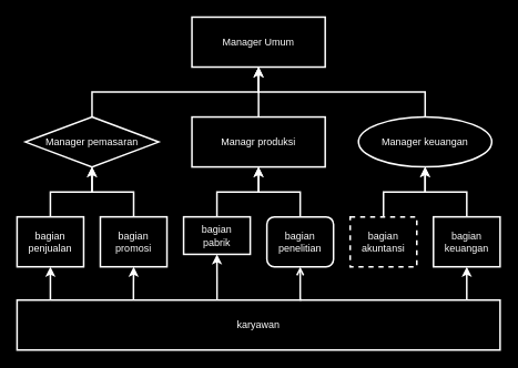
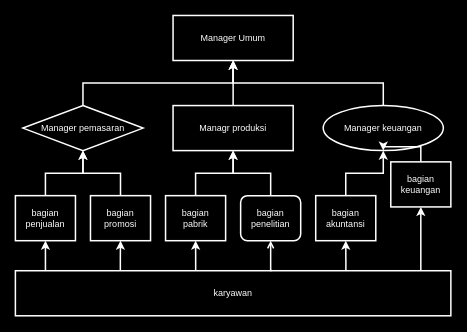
  <mxCell id="0" />
  <mxCell id="1" parent="0" />
  <mxCell id="2" style="edgeStyle=orthogonalEdgeStyle;rounded=0;orthogonalLoop=1;jettySize=auto;html=1;exitX=0.5;exitY=0;exitDx=0;exitDy=0;entryX=0.5;entryY=1;entryDx=0;entryDy=0;strokeColor=#FFFFFF;strokeWidth=2;" edge="1" parent="1" source="8" target="5"><mxGeometry relative="1" as="geometry" /></mxCell>
  <mxCell id="3" style="edgeStyle=orthogonalEdgeStyle;rounded=0;orthogonalLoop=1;jettySize=auto;html=1;exitX=0.5;exitY=0;exitDx=0;exitDy=0;entryX=0.5;entryY=1;entryDx=0;entryDy=0;strokeColor=#FFFFFF;strokeWidth=2;" edge="1" parent="1" source="16" target="5"><mxGeometry relative="1" as="geometry" /></mxCell>
  <mxCell id="4" style="edgeStyle=orthogonalEdgeStyle;rounded=0;orthogonalLoop=1;jettySize=auto;html=1;exitX=0.5;exitY=0;exitDx=0;exitDy=0;entryX=0.5;entryY=1;entryDx=0;entryDy=0;strokeColor=#FFFFFF;strokeWidth=2;" edge="1" parent="1" source="13" target="5"><mxGeometry relative="1" as="geometry" /></mxCell>
  <mxCell id="5" value="&lt;font color=&quot;#ffffff&quot;&gt;Manager Umum&lt;/font&gt;" style="rounded=0;whiteSpace=wrap;html=1;fillColor=none;strokeColor=#FFFFFF;strokeWidth=2;" vertex="1" parent="1"><mxGeometry x="230" y="20" width="160" height="60" as="geometry" /></mxCell>
  <mxCell id="6" style="edgeStyle=orthogonalEdgeStyle;rounded=0;orthogonalLoop=1;jettySize=auto;html=1;exitX=0.5;exitY=0;exitDx=0;exitDy=0;entryX=0.5;entryY=1;entryDx=0;entryDy=0;strokeColor=#FFFFFF;strokeWidth=2;" edge="1" parent="1" source="21" target="8"><mxGeometry relative="1" as="geometry" /></mxCell>
  <mxCell id="7" style="edgeStyle=orthogonalEdgeStyle;rounded=0;orthogonalLoop=1;jettySize=auto;html=1;exitX=0.5;exitY=0;exitDx=0;exitDy=0;entryX=0.5;entryY=1;entryDx=0;entryDy=0;strokeColor=#FFFFFF;strokeWidth=2;" edge="1" parent="1" source="18" target="8"><mxGeometry relative="1" as="geometry" /></mxCell>
  <mxCell id="8" value="&lt;font color=&quot;#ffffff&quot;&gt;Managr produksi&lt;/font&gt;" style="rounded=0;whiteSpace=wrap;html=1;fillColor=none;strokeColor=#FFFFFF;strokeWidth=2;" vertex="1" parent="1"><mxGeometry x="230" y="140" width="160" height="60" as="geometry" /></mxCell>
  <mxCell id="9" value="&lt;font color=&quot;#ffffff&quot;&gt;bagian penjualan&lt;/font&gt;" style="rounded=0;whiteSpace=wrap;html=1;fillColor=none;strokeColor=#FFFFFF;strokeWidth=2;" vertex="1" parent="1"><mxGeometry x="20" y="260" width="80" height="60" as="geometry" /></mxCell>
  <mxCell id="10" value="&lt;font color=&quot;#ffffff&quot;&gt;karyawan&lt;/font&gt;" style="rounded=0;whiteSpace=wrap;html=1;fillColor=none;strokeColor=#FFFFFF;strokeWidth=2;" vertex="1" parent="1"><mxGeometry x="20" y="360" width="580" height="60" as="geometry" /></mxCell>
  <mxCell id="11" style="edgeStyle=orthogonalEdgeStyle;rounded=0;orthogonalLoop=1;jettySize=auto;html=1;exitX=0.5;exitY=0;exitDx=0;exitDy=0;entryX=0.5;entryY=1;entryDx=0;entryDy=0;strokeColor=#FFFFFF;strokeWidth=2;" edge="1" parent="1" source="19" target="13"><mxGeometry relative="1" as="geometry" /></mxCell>
  <mxCell id="12" style="edgeStyle=orthogonalEdgeStyle;rounded=0;orthogonalLoop=1;jettySize=auto;html=1;exitX=0.5;exitY=0;exitDx=0;exitDy=0;entryX=0.5;entryY=1;entryDx=0;entryDy=0;strokeColor=#FFFFFF;strokeWidth=2;" edge="1" parent="1" source="20" target="13"><mxGeometry relative="1" as="geometry" /></mxCell>
  <mxCell id="13" value="&lt;font color=&quot;#ffffff&quot;&gt;Manager keuangan&lt;/font&gt;" style="ellipse;whiteSpace=wrap;html=1;fillColor=none;strokeColor=#FFFFFF;strokeWidth=2;" vertex="1" parent="1"><mxGeometry x="430" y="140" width="160" height="60" as="geometry" /></mxCell>
  <mxCell id="14" style="edgeStyle=orthogonalEdgeStyle;rounded=0;orthogonalLoop=1;jettySize=auto;html=1;exitX=0.5;exitY=0;exitDx=0;exitDy=0;entryX=0.5;entryY=1;entryDx=0;entryDy=0;strokeColor=#FFFFFF;strokeWidth=2;" edge="1" parent="1" source="9" target="16"><mxGeometry relative="1" as="geometry" /></mxCell>
  <mxCell id="15" style="edgeStyle=orthogonalEdgeStyle;rounded=0;orthogonalLoop=1;jettySize=auto;html=1;exitX=0.5;exitY=0;exitDx=0;exitDy=0;entryX=0.5;entryY=1;entryDx=0;entryDy=0;strokeColor=#FFFFFF;strokeWidth=2;" edge="1" parent="1" source="17" target="16"><mxGeometry relative="1" as="geometry" /></mxCell>
  <mxCell id="16" value="&lt;font color=&quot;#ffffff&quot;&gt;Manager pemasaran&lt;/font&gt;" style="rhombus;whiteSpace=wrap;html=1;fillColor=none;strokeColor=#FFFFFF;strokeWidth=2;" vertex="1" parent="1"><mxGeometry x="30" y="140" width="160" height="60" as="geometry" /></mxCell>
  <mxCell id="17" value="&lt;font color=&quot;#ffffff&quot;&gt;bagian promosi&lt;/font&gt;" style="rounded=0;whiteSpace=wrap;html=1;fillColor=none;strokeColor=#FFFFFF;strokeWidth=2;" vertex="1" parent="1"><mxGeometry x="120" y="260" width="80" height="60" as="geometry" /></mxCell>
  <mxCell id="18" value="&lt;font color=&quot;#ffffff&quot;&gt;bagian penelitian&lt;/font&gt;" style="whiteSpace=wrap;html=1;fillColor=none;strokeColor=#FFFFFF;strokeWidth=2;rounded=1;" vertex="1" parent="1"><mxGeometry x="320" y="260" width="80" height="60" as="geometry" /></mxCell>
- <mxCell id="19" value="&lt;font color=&quot;#ffffff&quot;&gt;bagian akuntansi&lt;/font&gt;" style="rounded=0;whiteSpace=wrap;html=1;fillColor=none;strokeColor=#FFFFFF;strokeWidth=2;dashed=1;" vertex="1" parent="1"><mxGeometry x="420" y="260" width="80" height="60" as="geometry" /></mxCell>
- <mxCell id="20" value="&lt;font color=&quot;#ffffff&quot;&gt;bagian keuangan&lt;/font&gt;" style="rounded=0;whiteSpace=wrap;html=1;fillColor=none;strokeColor=#FFFFFF;strokeWidth=2;" vertex="1" parent="1"><mxGeometry x="520" y="260" width="80" height="60" as="geometry" /></mxCell>
- <mxCell id="21" value="&lt;font color=&quot;#ffffff&quot;&gt;bagian&lt;/font&gt;&lt;div&gt;&lt;font color=&quot;#ffffff&quot;&gt;pabrik&lt;/font&gt;&lt;/div&gt;" style="rounded=0;whiteSpace=wrap;html=1;fillColor=none;strokeColor=#FFFFFF;strokeWidth=2;" vertex="1" parent="1"><mxGeometry x="220" y="260" width="80" height="45" as="geometry" /></mxCell>
+ <mxCell id="19" value="&lt;font color=&quot;#ffffff&quot;&gt;bagian akuntansi&lt;/font&gt;" style="rounded=0;whiteSpace=wrap;html=1;fillColor=none;strokeColor=#FFFFFF;strokeWidth=2;" vertex="1" parent="1"><mxGeometry x="420" y="260" width="80" height="60" as="geometry" /></mxCell>
+ <mxCell id="20" value="&lt;font color=&quot;#ffffff&quot;&gt;bagian keuangan&lt;/font&gt;" style="rounded=0;whiteSpace=wrap;html=1;fillColor=none;strokeColor=#FFFFFF;strokeWidth=2;" vertex="1" parent="1"><mxGeometry x="520" y="215" width="80" height="60" as="geometry" /></mxCell>
+ <mxCell id="21" value="&lt;font color=&quot;#ffffff&quot;&gt;bagian&lt;/font&gt;&lt;div&gt;&lt;font color=&quot;#ffffff&quot;&gt;pabrik&lt;/font&gt;&lt;/div&gt;" style="rounded=0;whiteSpace=wrap;html=1;fillColor=none;strokeColor=#FFFFFF;strokeWidth=2;" vertex="1" parent="1"><mxGeometry x="220" y="260" width="80" height="60" as="geometry" /></mxCell>
  <mxCell id="22" style="edgeStyle=orthogonalEdgeStyle;rounded=0;orthogonalLoop=1;jettySize=auto;html=1;exitX=0.931;exitY=0;exitDx=0;exitDy=0;strokeColor=#FFFFFF;strokeWidth=2;entryX=0.5;entryY=1;entryDx=0;entryDy=0;exitPerimeter=0;" edge="1" parent="1" source="10" target="20"><mxGeometry relative="1" as="geometry"><mxPoint x="559" y="361" as="sourcePoint" /></mxGeometry></mxCell>
+ <mxCell id="23" style="edgeStyle=orthogonalEdgeStyle;rounded=0;orthogonalLoop=1;jettySize=auto;html=1;exitX=0.759;exitY=-0.009;exitDx=0;exitDy=0;entryX=0.5;entryY=1;entryDx=0;entryDy=0;strokeColor=#FFFFFF;strokeWidth=2;exitPerimeter=0;" edge="1" parent="1" source="10" target="19"><mxGeometry relative="1" as="geometry" /></mxCell>
  <mxCell id="24" style="edgeStyle=orthogonalEdgeStyle;rounded=0;orthogonalLoop=1;jettySize=auto;html=1;exitX=0.589;exitY=-0.006;exitDx=0;exitDy=0;entryX=0.5;entryY=1;entryDx=0;entryDy=0;strokeColor=#FFFFFF;strokeWidth=2;exitPerimeter=0;endArrow=open;" edge="1" parent="1" source="10" target="18"><mxGeometry relative="1" as="geometry" /></mxCell>
  <mxCell id="25" style="edgeStyle=orthogonalEdgeStyle;rounded=0;orthogonalLoop=1;jettySize=auto;html=1;exitX=0.414;exitY=0.004;exitDx=0;exitDy=0;entryX=0.5;entryY=1;entryDx=0;entryDy=0;strokeColor=#FFFFFF;strokeWidth=2;exitPerimeter=0;" edge="1" parent="1" source="10" target="21"><mxGeometry relative="1" as="geometry" /></mxCell>
  <mxCell id="26" style="edgeStyle=orthogonalEdgeStyle;rounded=0;orthogonalLoop=1;jettySize=auto;html=1;exitX=0.241;exitY=0.001;exitDx=0;exitDy=0;entryX=0.5;entryY=1;entryDx=0;entryDy=0;strokeColor=#FFFFFF;strokeWidth=2;exitPerimeter=0;" edge="1" parent="1" source="10" target="17"><mxGeometry relative="1" as="geometry" /></mxCell>
  <mxCell id="27" style="edgeStyle=orthogonalEdgeStyle;rounded=0;orthogonalLoop=1;jettySize=auto;html=1;exitX=0.069;exitY=0;exitDx=0;exitDy=0;entryX=0.5;entryY=1;entryDx=0;entryDy=0;strokeColor=#FFFFFF;strokeWidth=2;exitPerimeter=0;" edge="1" parent="1" source="10" target="9"><mxGeometry relative="1" as="geometry" /></mxCell>
